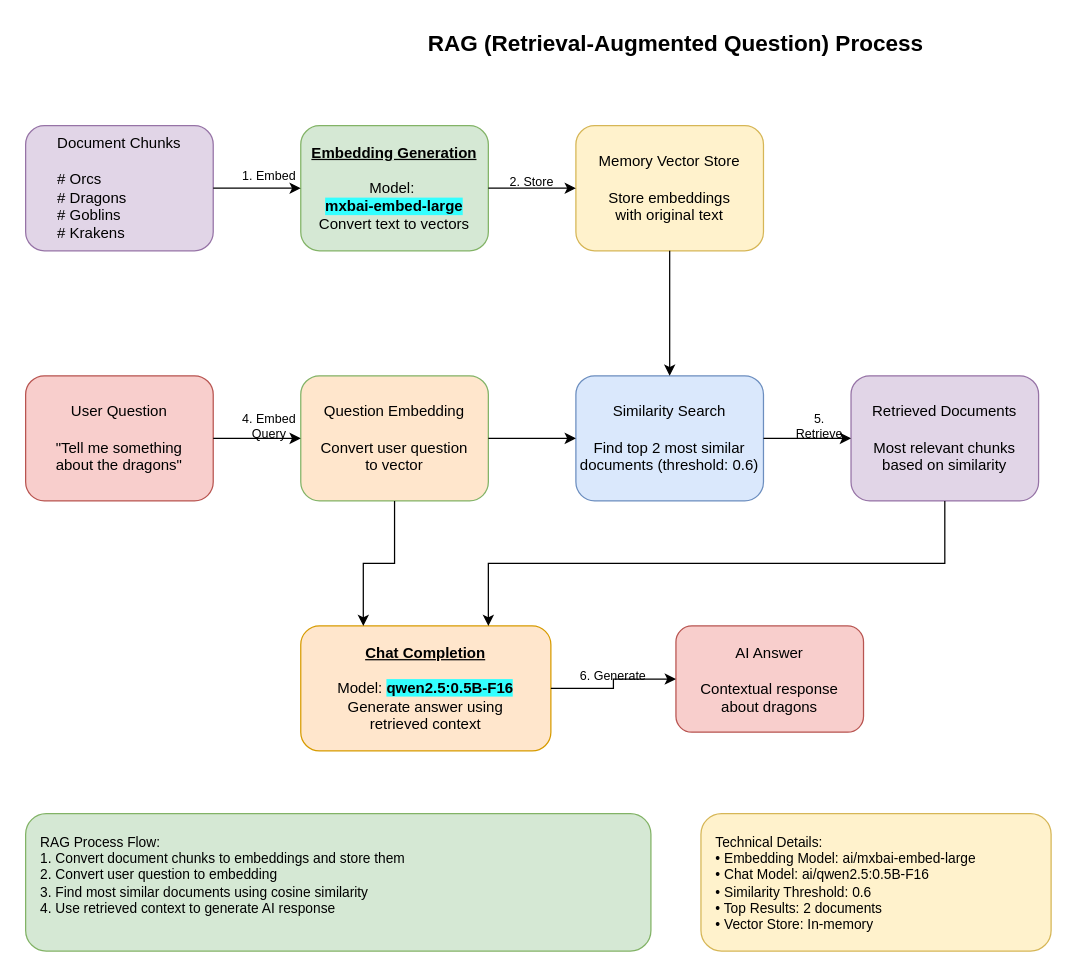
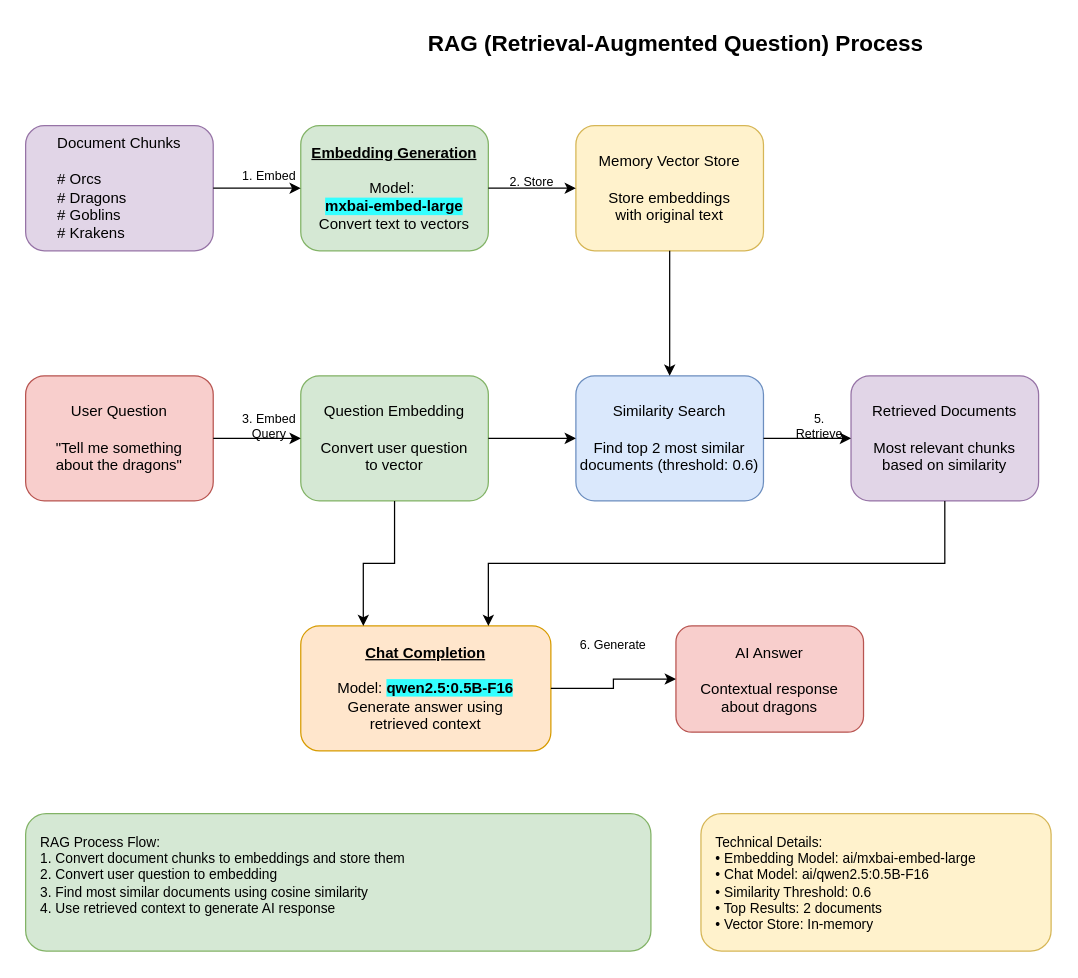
  <mxCell id="0" />
  <mxCell id="1" parent="0" />
  <mxCell id="2" value="RAG (Retrieval-Augmented Question) Process" style="text;html=1;strokeColor=none;fillColor=none;align=center;verticalAlign=middle;whiteSpace=wrap;rounded=0;fontSize=18;fontStyle=1" parent="1" vertex="1"><mxGeometry x="340" y="20" width="400" height="30" as="geometry" /></mxCell>
  <mxCell id="3" value="Document Chunks&lt;br&gt;&lt;br&gt;&lt;div style=&quot;text-align: left;&quot;&gt;&lt;span style=&quot;background-color: transparent;&quot;&gt;# Orcs&lt;/span&gt;&lt;/div&gt;&lt;div style=&quot;text-align: left;&quot;&gt;&lt;span style=&quot;background-color: transparent;&quot;&gt;# Dragons&lt;/span&gt;&lt;/div&gt;&lt;div style=&quot;text-align: left;&quot;&gt;&lt;span style=&quot;background-color: transparent;&quot;&gt;# Goblins&lt;/span&gt;&lt;/div&gt;&lt;div style=&quot;text-align: left;&quot;&gt;&lt;span style=&quot;background-color: transparent;&quot;&gt;# Krakens&lt;/span&gt;&lt;/div&gt;" style="rounded=1;whiteSpace=wrap;html=1;fillColor=#e1d5e7;strokeColor=#9673a6;fontSize=12" parent="1" vertex="1"><mxGeometry x="20" y="100" width="150" height="100" as="geometry" /></mxCell>
  <mxCell id="4" value="&lt;b&gt;&lt;u&gt;Embedding Generation&lt;br&gt;&lt;/u&gt;&lt;/b&gt;&lt;br&gt;Model:&amp;nbsp;&lt;div&gt;&lt;b style=&quot;background-color: rgb(51, 255, 255);&quot;&gt;mxbai-embed-large&lt;/b&gt;&lt;br&gt;Convert text to vectors&lt;/div&gt;" style="rounded=1;whiteSpace=wrap;html=1;fillColor=#d5e8d4;strokeColor=#82b366;fontSize=12" parent="1" vertex="1"><mxGeometry x="240" y="100" width="150" height="100" as="geometry" /></mxCell>
  <mxCell id="5" value="Memory Vector Store&lt;br&gt;&lt;br&gt;Store embeddings&lt;br&gt;with original text" style="rounded=1;whiteSpace=wrap;html=1;fillColor=#fff2cc;strokeColor=#d6b656;fontSize=12" parent="1" vertex="1"><mxGeometry x="460" y="100" width="150" height="100" as="geometry" /></mxCell>
  <mxCell id="6" value="User Question&lt;br&gt;&lt;br&gt;&quot;Tell me something&lt;br&gt;about the dragons&quot;" style="rounded=1;whiteSpace=wrap;html=1;fillColor=#f8cecc;strokeColor=#b85450;fontSize=12" parent="1" vertex="1"><mxGeometry x="20" y="300" width="150" height="100" as="geometry" /></mxCell>
- <mxCell id="7" value="Question Embedding&lt;br&gt;&lt;br&gt;Convert user question&lt;br&gt;to vector" style="rounded=1;whiteSpace=wrap;html=1;fillColor=#ffe6cc;strokeColor=#82b366;fontSize=12;" parent="1" vertex="1"><mxGeometry x="240" y="300" width="150" height="100" as="geometry" /></mxCell>
+ <mxCell id="7" value="Question Embedding&lt;br&gt;&lt;br&gt;Convert user question&lt;br&gt;to vector" style="rounded=1;whiteSpace=wrap;html=1;fillColor=#d5e8d4;strokeColor=#82b366;fontSize=12" parent="1" vertex="1"><mxGeometry x="240" y="300" width="150" height="100" as="geometry" /></mxCell>
  <mxCell id="8" value="Similarity Search&lt;br&gt;&lt;br&gt;Find top 2 most similar&lt;br&gt;documents (threshold: 0.6)" style="rounded=1;whiteSpace=wrap;html=1;fillColor=#dae8fc;strokeColor=#6c8ebf;fontSize=12" parent="1" vertex="1"><mxGeometry x="460" y="300" width="150" height="100" as="geometry" /></mxCell>
  <mxCell id="9" value="Retrieved Documents&lt;br&gt;&lt;br&gt;Most relevant chunks&lt;br&gt;based on similarity" style="rounded=1;whiteSpace=wrap;html=1;fillColor=#e1d5e7;strokeColor=#9673a6;fontSize=12" parent="1" vertex="1"><mxGeometry x="680" y="300" width="150" height="100" as="geometry" /></mxCell>
  <mxCell id="10" value="&lt;b&gt;&lt;u&gt;Chat Completion&lt;br&gt;&lt;/u&gt;&lt;/b&gt;&lt;br&gt;Model: &lt;b style=&quot;background-color: rgb(51, 255, 255);&quot;&gt;qwen2.5:0.5B-F16&lt;/b&gt;&lt;br&gt;Generate answer using&lt;br&gt;retrieved context" style="rounded=1;whiteSpace=wrap;html=1;fillColor=#ffe6cc;strokeColor=#d79b00;fontSize=12" parent="1" vertex="1"><mxGeometry x="240" y="500" width="200" height="100" as="geometry" /></mxCell>
  <mxCell id="11" value="AI Answer&lt;br&gt;&lt;br&gt;Contextual response&lt;br&gt;about dragons" style="rounded=1;whiteSpace=wrap;html=1;fillColor=#f8cecc;strokeColor=#b85450;fontSize=12" parent="1" vertex="1"><mxGeometry x="540" y="500" width="150" height="85" as="geometry" /></mxCell>
  <mxCell id="12" style="edgeStyle=orthogonalEdgeStyle;rounded=0;orthogonalLoop=1;jettySize=auto;html=1;exitX=1;exitY=0.5;exitDx=0;exitDy=0;entryX=0;entryY=0.5;entryDx=0;entryDy=0;" parent="1" source="3" target="4" edge="1"><mxGeometry relative="1" as="geometry" /></mxCell>
  <mxCell id="13" style="edgeStyle=orthogonalEdgeStyle;rounded=0;orthogonalLoop=1;jettySize=auto;html=1;exitX=1;exitY=0.5;exitDx=0;exitDy=0;entryX=0;entryY=0.5;entryDx=0;entryDy=0;" parent="1" source="4" target="5" edge="1"><mxGeometry relative="1" as="geometry" /></mxCell>
  <mxCell id="14" style="edgeStyle=orthogonalEdgeStyle;rounded=0;orthogonalLoop=1;jettySize=auto;html=1;exitX=1;exitY=0.5;exitDx=0;exitDy=0;entryX=0;entryY=0.5;entryDx=0;entryDy=0;" parent="1" source="6" target="7" edge="1"><mxGeometry relative="1" as="geometry" /></mxCell>
  <mxCell id="15" style="edgeStyle=orthogonalEdgeStyle;rounded=0;orthogonalLoop=1;jettySize=auto;html=1;exitX=1;exitY=0.5;exitDx=0;exitDy=0;entryX=0;entryY=0.5;entryDx=0;entryDy=0;" parent="1" source="7" target="8" edge="1"><mxGeometry relative="1" as="geometry" /></mxCell>
  <mxCell id="16" style="edgeStyle=orthogonalEdgeStyle;rounded=0;orthogonalLoop=1;jettySize=auto;html=1;exitX=1;exitY=0.5;exitDx=0;exitDy=0;entryX=0;entryY=0.5;entryDx=0;entryDy=0;" parent="1" source="8" target="9" edge="1"><mxGeometry relative="1" as="geometry" /></mxCell>
  <mxCell id="17" style="edgeStyle=orthogonalEdgeStyle;rounded=0;orthogonalLoop=1;jettySize=auto;html=1;exitX=0.5;exitY=1;exitDx=0;exitDy=0;entryX=0.5;entryY=0;entryDx=0;entryDy=0;" parent="1" source="5" target="8" edge="1"><mxGeometry relative="1" as="geometry" /></mxCell>
  <mxCell id="18" style="edgeStyle=orthogonalEdgeStyle;rounded=0;orthogonalLoop=1;jettySize=auto;html=1;exitX=0.5;exitY=1;exitDx=0;exitDy=0;entryX=0.25;entryY=0;entryDx=0;entryDy=0;" parent="1" source="7" target="10" edge="1"><mxGeometry relative="1" as="geometry" /></mxCell>
  <mxCell id="19" style="edgeStyle=orthogonalEdgeStyle;rounded=0;orthogonalLoop=1;jettySize=auto;html=1;exitX=0.5;exitY=1;exitDx=0;exitDy=0;entryX=0.75;entryY=0;entryDx=0;entryDy=0;" parent="1" source="9" target="10" edge="1"><mxGeometry relative="1" as="geometry" /></mxCell>
  <mxCell id="20" style="edgeStyle=orthogonalEdgeStyle;rounded=0;orthogonalLoop=1;jettySize=auto;html=1;exitX=1;exitY=0.5;exitDx=0;exitDy=0;entryX=0;entryY=0.5;entryDx=0;entryDy=0;" parent="1" source="10" target="11" edge="1"><mxGeometry relative="1" as="geometry" /></mxCell>
  <mxCell id="21" value="1. Embed" style="text;html=1;strokeColor=none;fillColor=none;align=center;verticalAlign=middle;whiteSpace=wrap;rounded=0;fontSize=10" parent="1" vertex="1"><mxGeometry x="190" y="130" width="50" height="20" as="geometry" /></mxCell>
  <mxCell id="22" value="2. Store" style="text;html=1;strokeColor=none;fillColor=none;align=center;verticalAlign=middle;whiteSpace=wrap;rounded=0;fontSize=10" parent="1" vertex="1"><mxGeometry x="400" y="135" width="50" height="20" as="geometry" /></mxCell>
- <mxCell id="23" value="4. Embed Query" style="text;html=1;strokeColor=none;fillColor=none;align=center;verticalAlign=middle;whiteSpace=wrap;rounded=0;fontSize=10" parent="1" vertex="1"><mxGeometry x="180" y="330" width="70" height="20" as="geometry" /></mxCell>
+ <mxCell id="23" value="3. Embed Query" style="text;html=1;strokeColor=none;fillColor=none;align=center;verticalAlign=middle;whiteSpace=wrap;rounded=0;fontSize=10" parent="1" vertex="1"><mxGeometry x="180" y="330" width="70" height="20" as="geometry" /></mxCell>
  <mxCell id="24" value="5. Retrieve" style="text;html=1;strokeColor=none;fillColor=none;align=center;verticalAlign=middle;whiteSpace=wrap;rounded=0;fontSize=10" parent="1" vertex="1"><mxGeometry x="630" y="330" width="50" height="20" as="geometry" /></mxCell>
- <mxCell id="25" value="6. Generate" style="text;html=1;strokeColor=none;fillColor=none;align=center;verticalAlign=middle;whiteSpace=wrap;rounded=0;fontSize=10" parent="1" vertex="1"><mxGeometry x="460" y="530" width="60" height="20" as="geometry" /></mxCell>
+ <mxCell id="25" value="6. Generate" style="text;html=1;strokeColor=none;fillColor=none;align=center;verticalAlign=middle;whiteSpace=wrap;rounded=0;fontSize=10" parent="1" vertex="1"><mxGeometry x="460" y="505" width="60" height="20" as="geometry" /></mxCell>
  <mxCell id="26" value="RAG Process Flow:&lt;br&gt;1. Convert document chunks to embeddings and store them&lt;br&gt;2. Convert user question to embedding&lt;br&gt;3. Find most similar documents using cosine similarity&lt;br&gt;4. Use retrieved context to generate AI response" style="text;html=1;strokeColor=#82b366;fillColor=#d5e8d4;align=left;verticalAlign=top;whiteSpace=wrap;rounded=1;fontSize=11;spacingLeft=10;spacingTop=10" parent="1" vertex="1"><mxGeometry x="20" y="650" width="500" height="110" as="geometry" /></mxCell>
  <mxCell id="27" value="Technical Details:&lt;br&gt;• Embedding Model: ai/mxbai-embed-large&lt;br&gt;• Chat Model: ai/qwen2.5:0.5B-F16&lt;br&gt;• Similarity Threshold: 0.6&lt;br&gt;• Top Results: 2 documents&lt;br&gt;• Vector Store: In-memory" style="text;html=1;strokeColor=#d6b656;fillColor=#fff2cc;align=left;verticalAlign=top;whiteSpace=wrap;rounded=1;fontSize=11;spacingLeft=10;spacingTop=10" parent="1" vertex="1"><mxGeometry x="560" y="650" width="280" height="110" as="geometry" /></mxCell>
